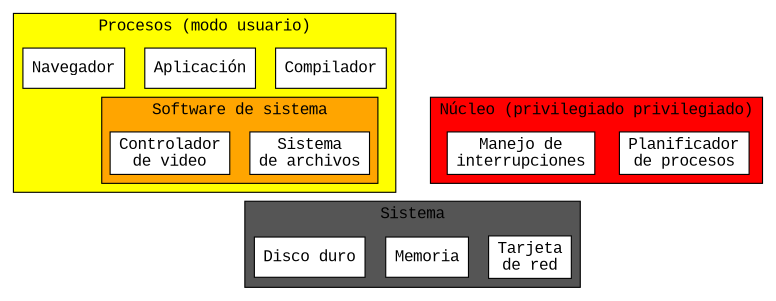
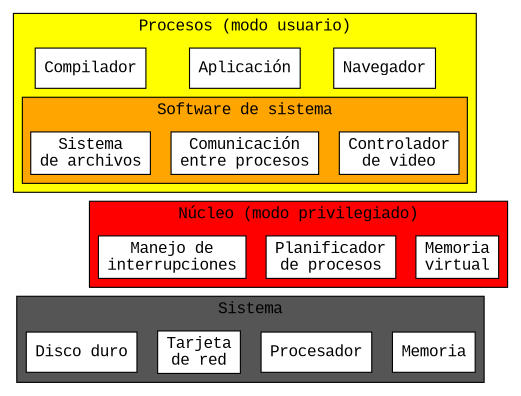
  digraph {
    fontname="Liberation Mono"
    node [fillcolor=white fontname="Liberation Mono" shape=box style=filled]
    edge [fontname="Liberation Mono" style=invis]
    n1 [label="Aplicación"]
    n2 [label=Compilador]
    n3 [label=Navegador]
    n4 [label="Sistema\nde archivos"]
    n5 [label="Controlador\nde video"]
+   n6 [label="Comunicación\nentre procesos"]
+   n7 [label="Memoria\nvirtual"]
    n8 [label="Planificador\nde procesos"]
    n9 [label="Manejo de\ninterrupciones"]
    n10 [label="Disco duro"]
    n11 [label=Memoria]
+   n12 [label=Procesador]
    n13 [label="Tarjeta\nde red"]
    subgraph cluster_1 {
      bgcolor=yellow
      label="Procesos (modo usuario)"
      subgraph sub_2 {
        bgcolor=yellow
        label="Procesos (modo usuario)"
        rank=same
        n1
        n2
        n3
      }
      subgraph cluster_3 {
        bgcolor=orange
        label="Software de sistema"
        n4
        n5
+       n6
      }
    }
    subgraph cluster_4 {
      bgcolor=red
-     label="Núcleo (privilegiado privilegiado)"
+     label="Núcleo (modo privilegiado)"
+     n7
      n8
      n9
    }
    subgraph cluster_5 {
      bgcolor="#555555"
      label=Sistema
      n10
      n11
+     n12
      n13
    }
    n1 -> n4
    n1 -> n5
+   n1 -> n6
    n2 -> n4
    n3 -> n5
+   n3 -> n6
    n4 -> n10
+   n6 -> n8
+   n7 -> n11
+   n8 -> n12
    n9 -> n10
+   n9 -> n12
    n9 -> n13
  }
